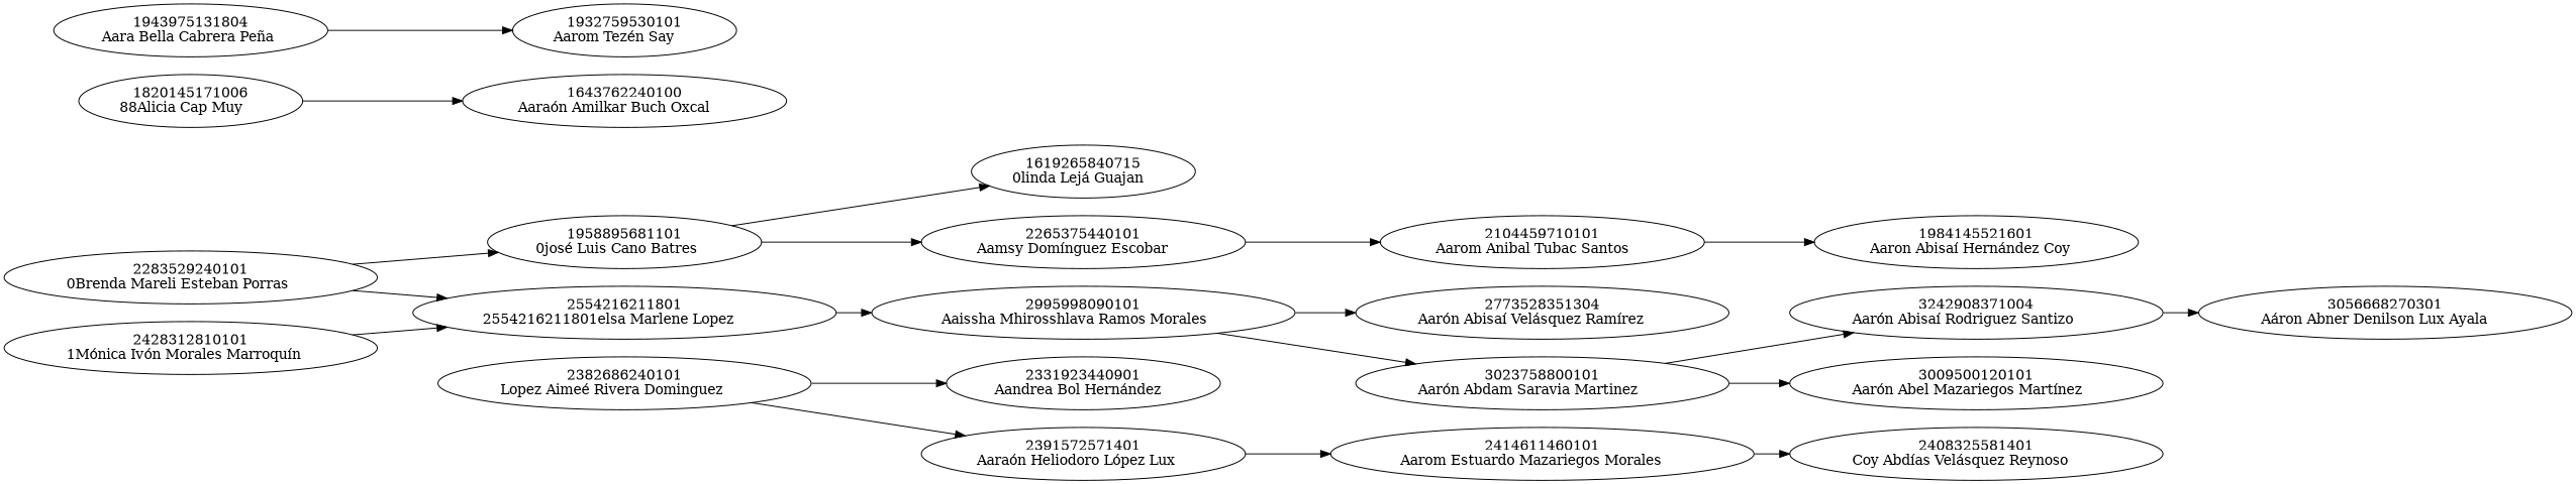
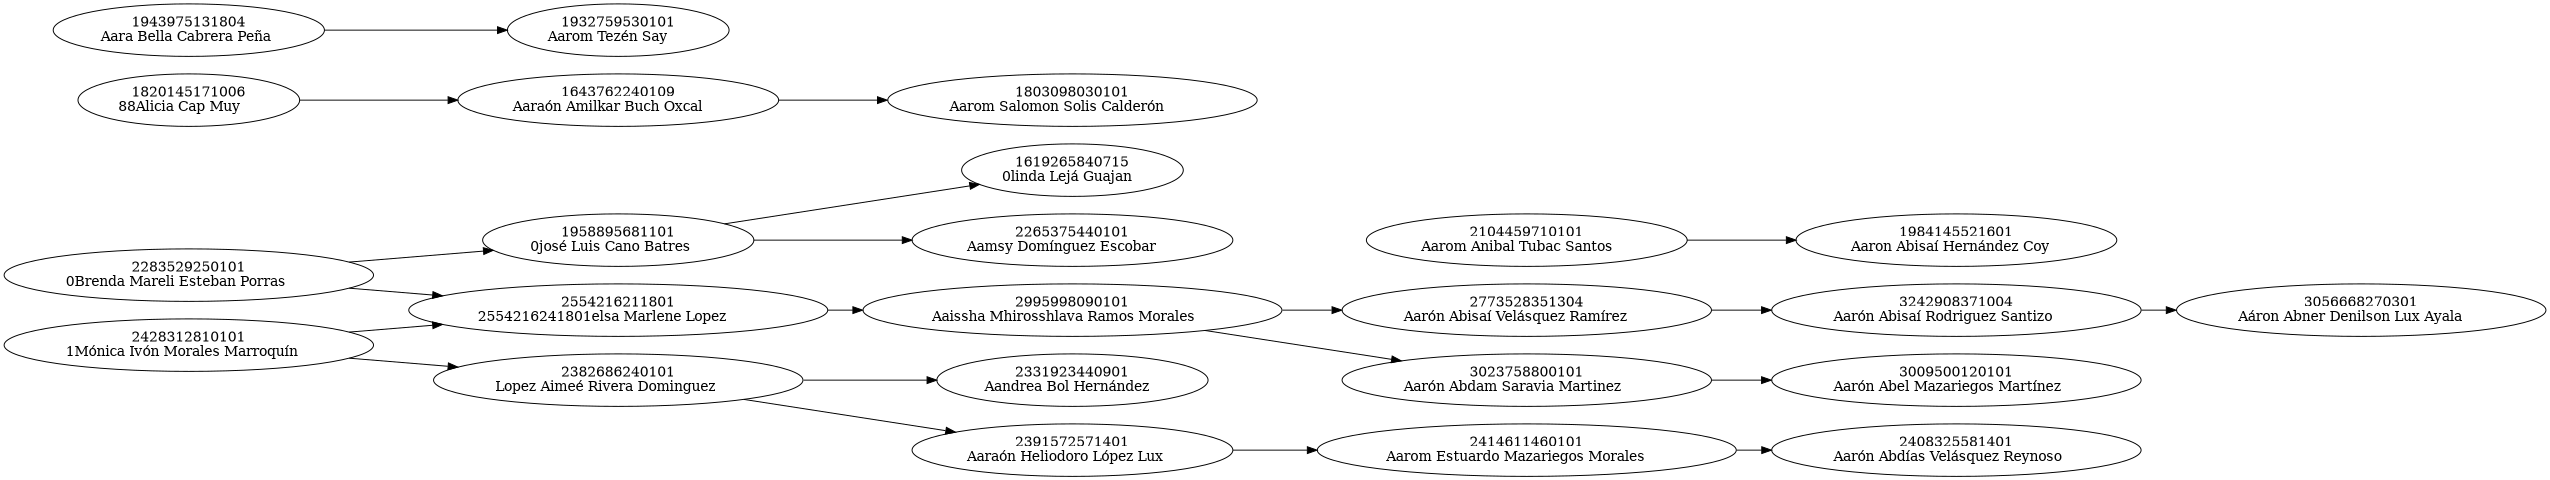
  digraph {
    rankdir=LR
-   n1 [label="2283529240101\n0Brenda Mareli Esteban Porras	"]
+   n1 [label="2283529250101\n0Brenda Mareli Esteban Porras	"]
    n2 [label="1958895681101\n0josé Luis Cano Batres	"]
-   n3 [label="2554216211801\n2554216211801elsa Marlene Lopez	"]
+   n3 [label="2554216211801\n2554216241801elsa Marlene Lopez	"]
    n4 [label="1619265840715\n0linda Lejá Guajan	"]
    n5 [label="2265375440101\nAamsy Domínguez Escobar	"]
    n6 [label="2428312810101\n1Mónica Ivón Morales Marroquín	"]
    n7 [label="2382686240101\nLopez Aimeé Rivera Dominguez	"]
    n8 [label="2104459710101\nAarom Anibal Tubac Santos	"]
    n9 [label="1820145171006\n88Alicia Cap Muy	"]
-   n10 [label="1643762240100\nAaraón Amilkar Buch Oxcal	"]
+   n10 [label="1643762240109\nAaraón Amilkar Buch Oxcal	"]
    n11 [label="1943975131804\nAara Bella Cabrera Peña	"]
    n12 [label="1932759530101\nAarom Tezén Say	"]
+   n13 [label="1803098030101\nAarom Salomon Solis Calderón	"]
    n14 [label="1984145521601\nAaron Abisaí Hernández Coy	"]
    n15 [label="2331923440901\nAandrea Bol Hernández	"]
    n16 [label="2391572571401\nAaraón Heliodoro López Lux	"]
    n17 [label="2995998090101\nAaissha Mhirosshlava Ramos Morales	"]
    n18 [label="2414611460101\nAarom Estuardo Mazariegos Morales	"]
-   n19 [label="2408325581401\nCoy Abdías Velásquez Reynoso	"]
+   n19 [label="2408325581401\nAarón Abdías Velásquez Reynoso	"]
    n20 [label="2773528351304\nAarón Abisaí Velásquez Ramírez	"]
    n21 [label="3023758800101\nAarón Abdam Saravia Martinez	"]
    n22 [label="3009500120101\nAarón Abel Mazariegos Martínez	"]
    n23 [label="3242908371004\nAarón Abisaí Rodriguez Santizo	"]
    n24 [label="3056668270301\nAáron Abner Denilson Lux Ayala	"]
    n1 -> n2
    n1 -> n3
    n2 -> n4
    n2 -> n5
    n3 -> n17
-   n5 -> n8
    n6 -> n3
+   n6 -> n7
    n7 -> n15
    n7 -> n16
    n8 -> n14
    n9 -> n10
+   n10 -> n13
    n11 -> n12
    n16 -> n18
    n17 -> n20
    n17 -> n21
    n18 -> n19
    n21 -> n22
-   n21 -> n23
+   n20 -> n23
    n23 -> n24
  }
